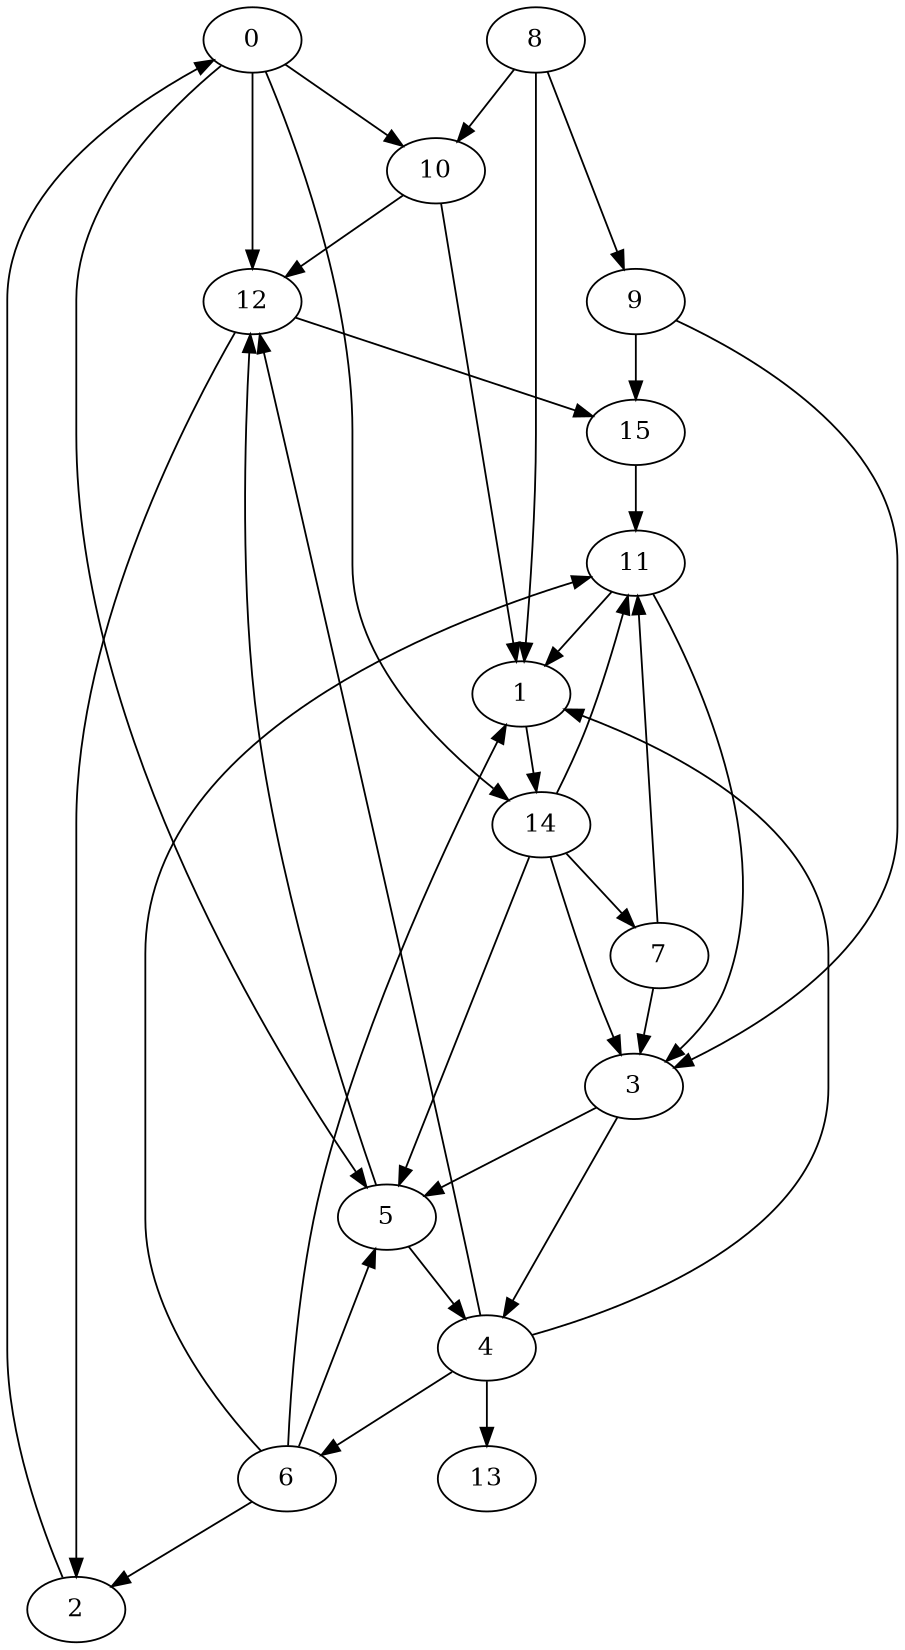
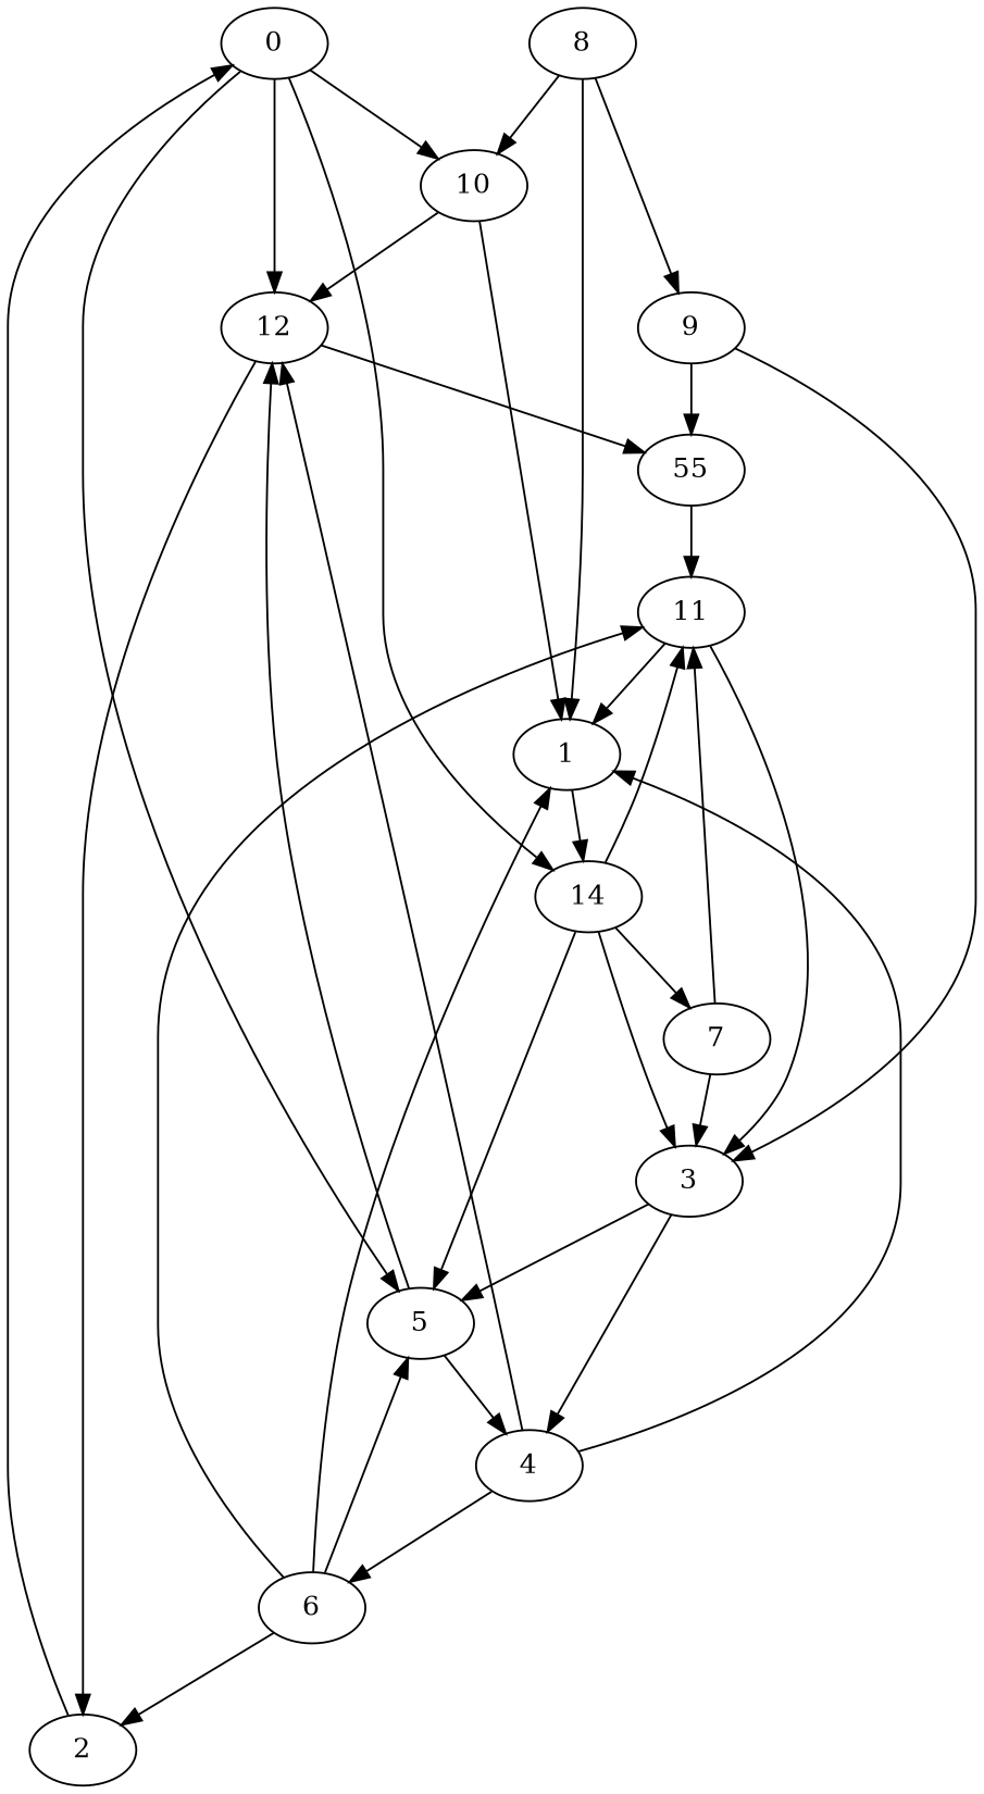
  digraph {
    0
    10
    12
    5
    14
    1
    2
-   15
+   15 [label=55]
    4
    3
    11
    7
-   13
    6
    8
    9
    0 -> 10
    0 -> 12
    0 -> 5
    0 -> 14
    10 -> 12
    10 -> 1
    12 -> 2
    12 -> 15
    5 -> 12
    5 -> 4
    14 -> 5
    14 -> 3
    14 -> 11
    14 -> 7
    1 -> 14
    2 -> 0
    15 -> 11
    4 -> 12
    4 -> 1
-   4 -> 13
    4 -> 6
    3 -> 5
    3 -> 4
    11 -> 1
    11 -> 3
    7 -> 3
    7 -> 11
    6 -> 5
    6 -> 1
    6 -> 2
    6 -> 11
    8 -> 10
    8 -> 1
    8 -> 9
    9 -> 15
    9 -> 3
  }
